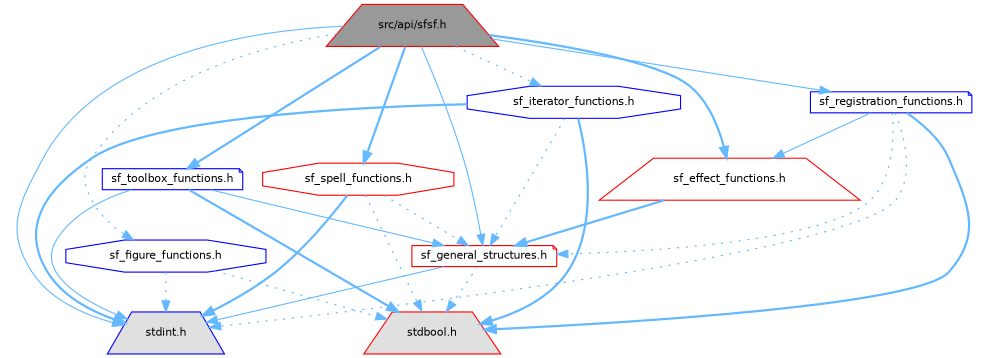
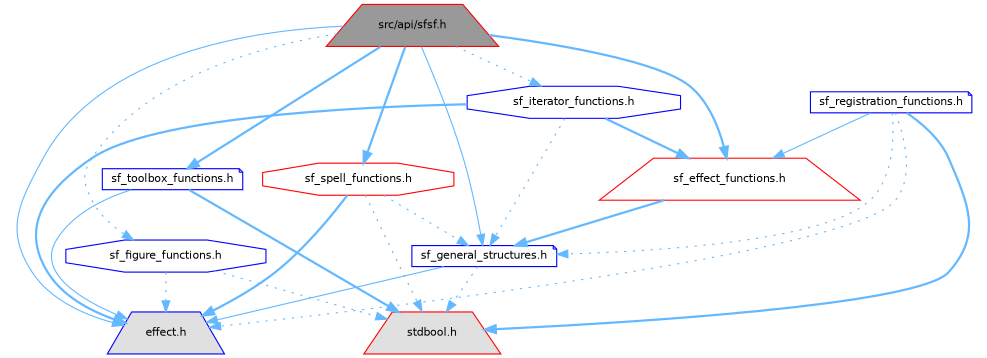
  digraph {
    node [color=blue fillcolor=white fontname=Helvetica fontsize=10 shape=trapezium style=filled]
    edge [color=steelblue1 fontname=Helvetica fontsize=10 labelfontname=Helvetica labelfontsize=10 style=dotted]
    n1 [color=red fillcolor=grey60 fontcolor=black height=0.2 label="src/api/sfsf.h" width=0.4]
-   n2 [color=red height=0.2 label="sf_general_structures.h" shape=note width=0.4]
-   n3 [fillcolor="#E0E0E0" height=0.2 label="stdint.h" width=0.4]
+   n2 [height=0.2 label="sf_general_structures.h" shape=note width=0.4]
+   n3 [fillcolor="#E0E0E0" height=0.2 label="effect.h" width=0.4]
    n4 [height=0.2 label="sf_figure_functions.h" shape=octagon width=0.4]
    n5 [height=0.2 label="sf_iterator_functions.h" shape=octagon width=0.4]
    n6 [color=red height=0.2 label="sf_spell_functions.h" shape=octagon width=0.4]
    n7 [color=red height=0.2 label="sf_effect_functions.h" width=0.4]
    n8 [height=0.2 label="sf_toolbox_functions.h" shape=note width=0.4]
    n9 [height=0.2 label="sf_registration_functions.h" shape=note width=0.4]
    n10 [color=red fillcolor="#E0E0E0" height=0.2 label="stdbool.h" width=0.4]
    n1 -> n2 [style=solid]
    n1 -> n3 [style=solid]
    n1 -> n4
    n1 -> n5
    n1 -> n6 [style=bold]
    n1 -> n7 [style=bold]
    n1 -> n8 [style=bold]
-   n1 -> n9 [style=solid]
    n2 -> n3 [style=solid]
    n2 -> n10
    n4 -> n3
    n4 -> n10
    n5 -> n2
    n5 -> n3 [style=bold]
-   n5 -> n10 [style=bold]
+   n5 -> n7 [style=bold]
    n6 -> n2
    n6 -> n3 [style=bold]
    n6 -> n10
    n7 -> n2 [style=bold]
-   n8 -> n2 [style=solid]
    n8 -> n3 [style=solid]
    n8 -> n10 [style=bold]
    n9 -> n2
    n9 -> n3
    n9 -> n7 [style=solid]
    n9 -> n10 [style=bold]
  }
